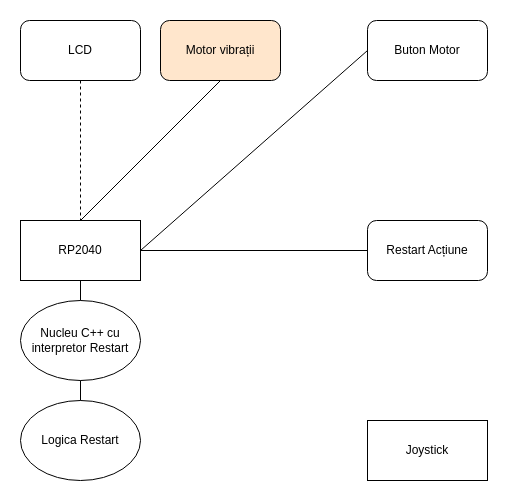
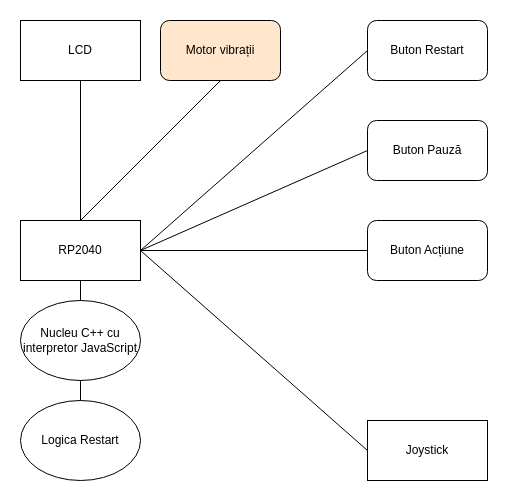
  <mxCell id="0" />
  <mxCell id="1" parent="0" />
  <mxCell id="2" value="RP2040" style="rounded=0;whiteSpace=wrap;html=1;" parent="1" vertex="1"><mxGeometry x="20" y="220" width="120" height="60" as="geometry" /></mxCell>
- <mxCell id="3" value="LCD" style="rounded=1;whiteSpace=wrap;html=1;" parent="1" vertex="1"><mxGeometry x="20" y="20" width="120" height="60" as="geometry" /></mxCell>
- <mxCell id="4" value="" style="endArrow=none;html=1;rounded=0;entryX=0.5;entryY=0;entryDx=0;entryDy=0;exitX=0.5;exitY=1;exitDx=0;exitDy=0;dashed=1;" parent="1" source="3" target="2" edge="1"><mxGeometry width="50" height="50" relative="1" as="geometry"><mxPoint x="50" y="350" as="sourcePoint" /><mxPoint x="100" y="300" as="targetPoint" /></mxGeometry></mxCell>
- <mxCell id="5" value="Restart Acțiune" style="rounded=1;whiteSpace=wrap;html=1;" parent="1" vertex="1"><mxGeometry x="367" y="220" width="120" height="60" as="geometry" /></mxCell>
- <mxCell id="7" value="Buton Motor" style="rounded=1;whiteSpace=wrap;html=1;" parent="1" vertex="1"><mxGeometry x="367" y="20" width="120" height="60" as="geometry" /></mxCell>
+ <mxCell id="3" value="LCD" style="whiteSpace=wrap;html=1;rounded=0;" parent="1" vertex="1"><mxGeometry x="20" y="20" width="120" height="60" as="geometry" /></mxCell>
+ <mxCell id="4" value="" style="endArrow=none;html=1;rounded=0;entryX=0.5;entryY=0;entryDx=0;entryDy=0;exitX=0.5;exitY=1;exitDx=0;exitDy=0;" parent="1" source="3" target="2" edge="1"><mxGeometry width="50" height="50" relative="1" as="geometry"><mxPoint x="50" y="350" as="sourcePoint" /><mxPoint x="100" y="300" as="targetPoint" /></mxGeometry></mxCell>
+ <mxCell id="5" value="Buton Acțiune" style="rounded=1;whiteSpace=wrap;html=1;" parent="1" vertex="1"><mxGeometry x="367" y="220" width="120" height="60" as="geometry" /></mxCell>
+ <mxCell id="6" value="Buton Pauză" style="rounded=1;whiteSpace=wrap;html=1;" parent="1" vertex="1"><mxGeometry x="367" y="120" width="120" height="60" as="geometry" /></mxCell>
+ <mxCell id="7" value="Buton Restart" style="rounded=1;whiteSpace=wrap;html=1;" parent="1" vertex="1"><mxGeometry x="367" y="20" width="120" height="60" as="geometry" /></mxCell>
  <mxCell id="8" value="Joystick" style="whiteSpace=wrap;html=1;rounded=0;" parent="1" vertex="1"><mxGeometry x="367" y="420" width="120" height="60" as="geometry" /></mxCell>
  <mxCell id="9" value="" style="endArrow=none;html=1;rounded=0;entryX=0;entryY=0.5;entryDx=0;entryDy=0;" parent="1" target="7" edge="1"><mxGeometry width="50" height="50" relative="1" as="geometry"><mxPoint x="140" y="250" as="sourcePoint" /><mxPoint x="190" y="200" as="targetPoint" /></mxGeometry></mxCell>
+ <mxCell id="10" value="" style="endArrow=none;html=1;rounded=0;entryX=0;entryY=0.5;entryDx=0;entryDy=0;exitX=1;exitY=0.5;exitDx=0;exitDy=0;" parent="1" source="2" target="6" edge="1"><mxGeometry width="50" height="50" relative="1" as="geometry"><mxPoint x="150" y="260" as="sourcePoint" /><mxPoint x="280" y="60" as="targetPoint" /></mxGeometry></mxCell>
  <mxCell id="11" value="" style="endArrow=none;html=1;rounded=0;entryX=0;entryY=0.5;entryDx=0;entryDy=0;" parent="1" target="5" edge="1"><mxGeometry width="50" height="50" relative="1" as="geometry"><mxPoint x="140" y="250" as="sourcePoint" /><mxPoint x="290" y="70" as="targetPoint" /></mxGeometry></mxCell>
- <mxCell id="13" value="Nucleu C++ cu interpretor Restart" style="ellipse;whiteSpace=wrap;html=1;" parent="1" vertex="1"><mxGeometry x="20" y="300" width="120" height="80" as="geometry" /></mxCell>
+ <mxCell id="12" value="" style="endArrow=none;html=1;rounded=0;entryX=0;entryY=0.5;entryDx=0;entryDy=0;exitX=1;exitY=0.5;exitDx=0;exitDy=0;" parent="1" source="2" target="8" edge="1"><mxGeometry width="50" height="50" relative="1" as="geometry"><mxPoint x="170" y="280" as="sourcePoint" /><mxPoint x="300" y="80" as="targetPoint" /></mxGeometry></mxCell>
+ <mxCell id="13" value="Nucleu C++ cu interpretor JavaScript" style="ellipse;whiteSpace=wrap;html=1;" parent="1" vertex="1"><mxGeometry x="20" y="300" width="120" height="80" as="geometry" /></mxCell>
  <mxCell id="14" value="Logica Restart" style="ellipse;whiteSpace=wrap;html=1;" parent="1" vertex="1"><mxGeometry x="20" y="400" width="120" height="80" as="geometry" /></mxCell>
  <mxCell id="15" value="" style="endArrow=none;html=1;rounded=0;exitX=0.5;exitY=0;exitDx=0;exitDy=0;" parent="1" source="13" edge="1"><mxGeometry width="50" height="50" relative="1" as="geometry"><mxPoint x="30" y="330" as="sourcePoint" /><mxPoint x="80" y="280" as="targetPoint" /></mxGeometry></mxCell>
  <mxCell id="16" value="" style="endArrow=none;html=1;rounded=0;entryX=0.5;entryY=1;entryDx=0;entryDy=0;" parent="1" source="14" target="13" edge="1"><mxGeometry width="50" height="50" relative="1" as="geometry"><mxPoint x="90" y="310" as="sourcePoint" /><mxPoint x="90" y="290" as="targetPoint" /></mxGeometry></mxCell>
  <mxCell id="17" value="Motor vibrații" style="rounded=1;whiteSpace=wrap;html=1;fillColor=#ffe6cc;" parent="1" vertex="1"><mxGeometry x="160" y="20" width="120" height="60" as="geometry" /></mxCell>
  <mxCell id="18" value="" style="endArrow=none;html=1;rounded=0;exitX=0.5;exitY=1;exitDx=0;exitDy=0;" parent="1" source="17" edge="1"><mxGeometry width="50" height="50" relative="1" as="geometry"><mxPoint x="90" y="90" as="sourcePoint" /><mxPoint x="80" y="220" as="targetPoint" /></mxGeometry></mxCell>
